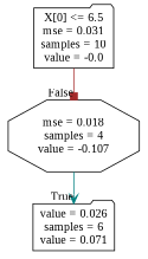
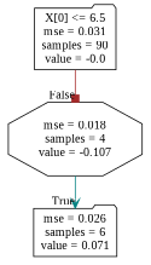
  digraph {
    fontname="Liberation Serif"
    node [fontname="Liberation Serif" shape=folder]
    edge [fontname="Liberation Serif" labeldistance=2.5]
-   n1 [label="X[0] <= 6.5\nmse = 0.031\nsamples = 10\nvalue = -0.0"]
+   n1 [label="X[0] <= 6.5\nmse = 0.031\nsamples = 90\nvalue = -0.0"]
    n2 [label="mse = 0.018\nsamples = 4\nvalue = -0.107" shape=octagon]
-   n3 [label="value = 0.026\nsamples = 6\nvalue = 0.071"]
+   n3 [label="mse = 0.026\nsamples = 6\nvalue = 0.071"]
    n1 -> n2 [arrowhead=box color=brown headlabel=False labelangle=-45]
    n2 -> n3 [arrowhead=vee color=teal headlabel=True labelangle=45]
  }
